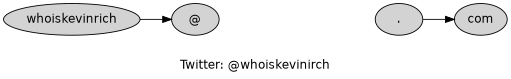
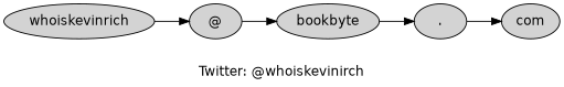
  digraph {
    label="Twitter: @whoiskevinirch"
    rankdir=LR
    fontname="DejaVu Sans"
    node [style=filled fontname="DejaVu Sans"]
    edge [fontname="DejaVu Sans"]
    whoiskevinrich
    "@"
+   bookbyte
    "."
    com
    whoiskevinrich -> "@"
+   "@" -> bookbyte
+   bookbyte -> "."
    "." -> com
  }
